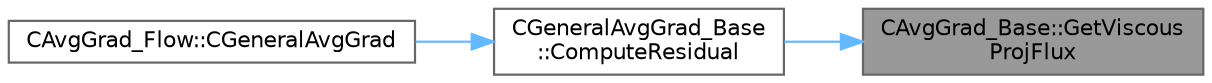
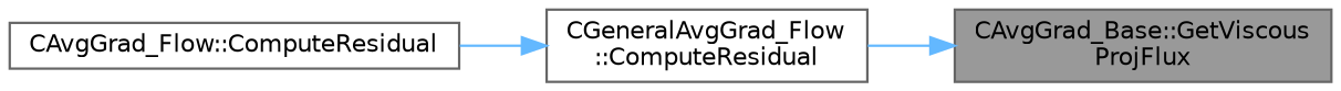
  digraph {
    rankdir=RL
    node [color=grey40 fillcolor=white fontname=Helvetica fontsize=10 shape=box style=filled]
    edge [color=steelblue1 dir=back fontname=Helvetica fontsize=10 labelfontname=Helvetica labelfontsize=10 style=solid]
    n1 [color=gray40 fillcolor=grey60 fontcolor=black height=0.2 label="CAvgGrad_Base::GetViscous\lProjFlux" width=0.4]
-   n2 [height=0.2 label="CGeneralAvgGrad_Base\l::ComputeResidual" width=0.4]
-   n3 [height=0.2 label="CAvgGrad_Flow::CGeneralAvgGrad" width=0.4]
+   n2 [height=0.2 label="CGeneralAvgGrad_Flow\l::ComputeResidual" width=0.4]
+   n3 [height=0.2 label="CAvgGrad_Flow::ComputeResidual" width=0.4]
    n1 -> n2
    n2 -> n3
  }
